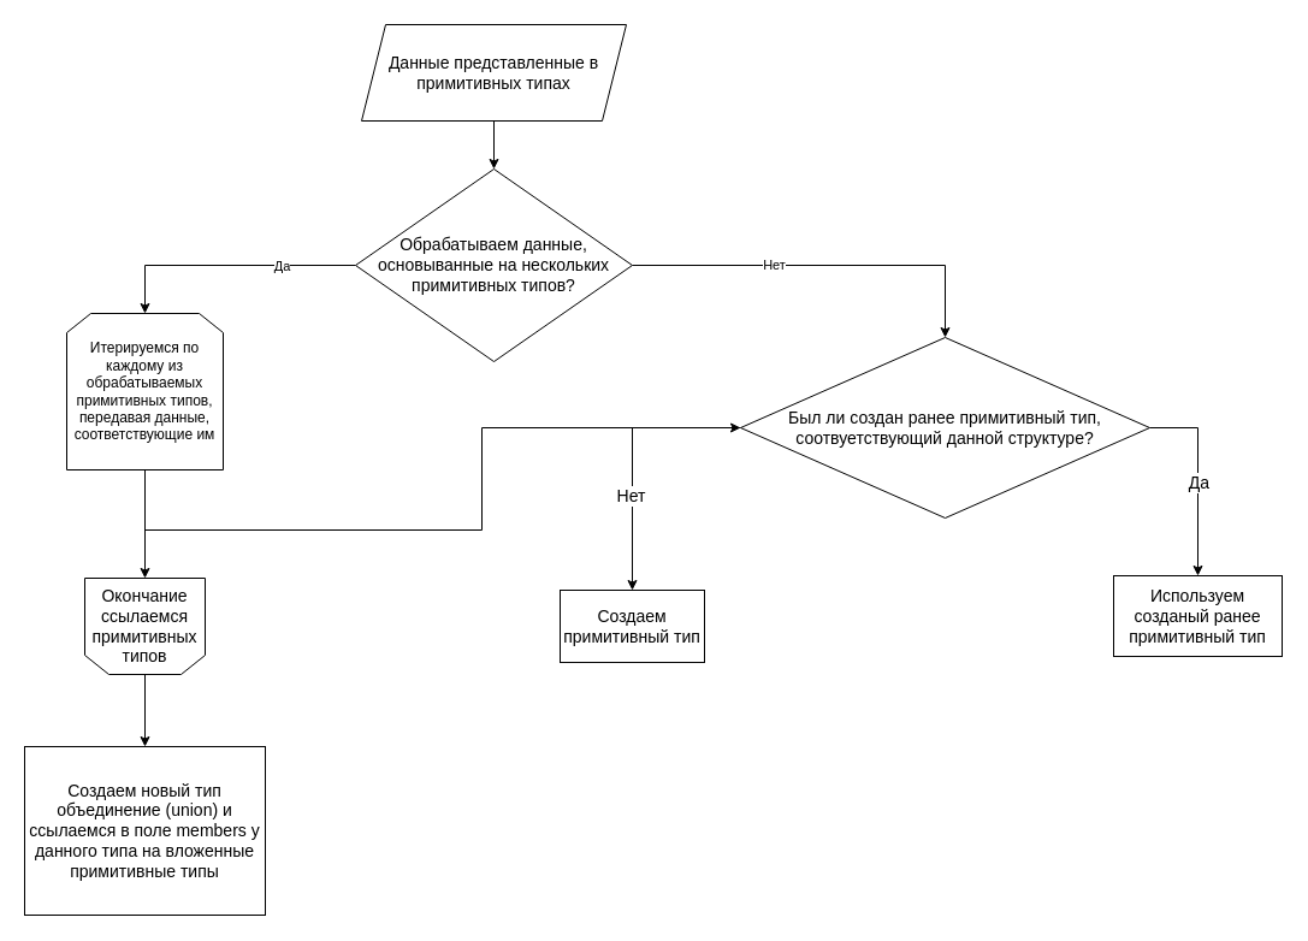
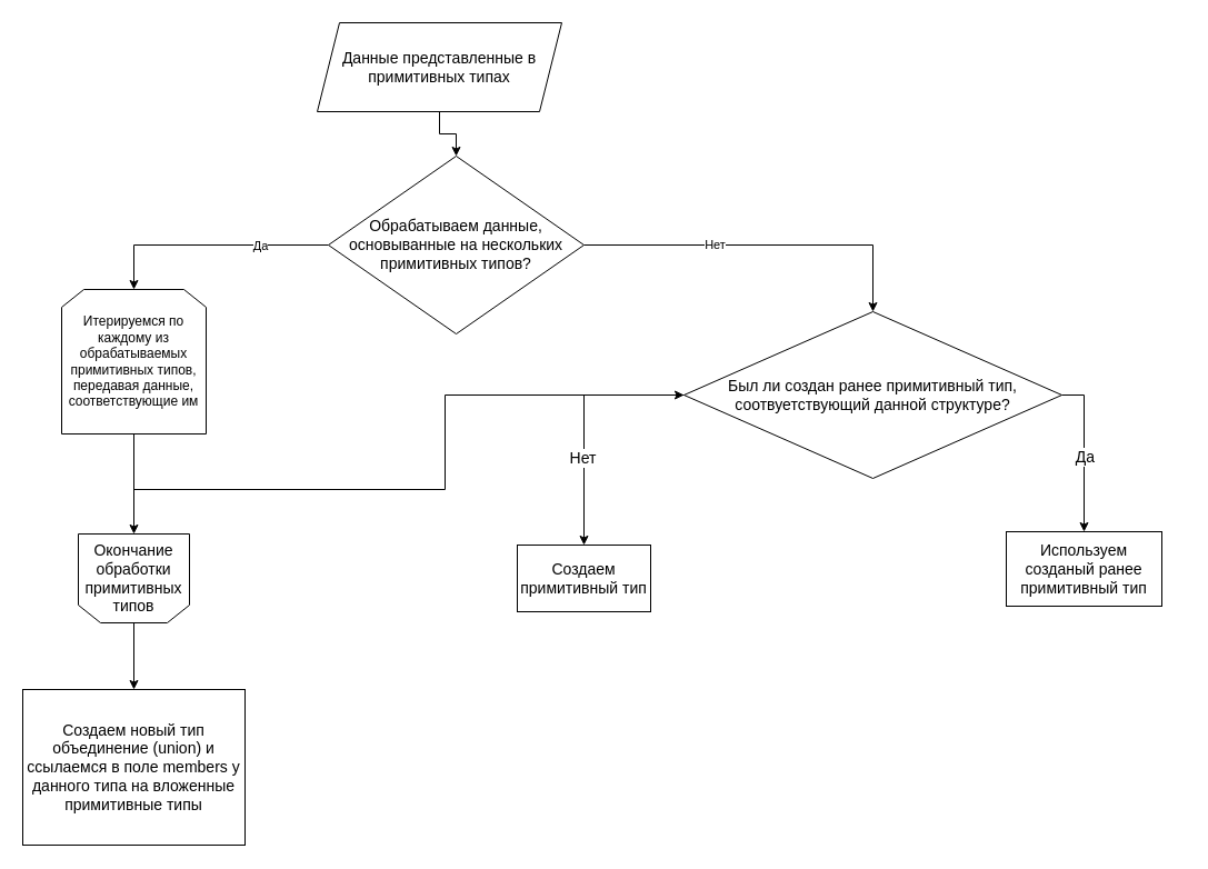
  <mxCell id="0" />
  <mxCell id="1" parent="0" />
  <mxCell id="2" style="edgeStyle=orthogonalEdgeStyle;rounded=0;orthogonalLoop=1;jettySize=auto;html=1;entryX=0.5;entryY=0;entryDx=0;entryDy=0;fontSize=14;exitX=0;exitY=0.5;exitDx=0;exitDy=0;" edge="1" parent="1" source="16" target="17"><mxGeometry relative="1" as="geometry"><mxPoint x="515" y="490" as="targetPoint" /><mxPoint x="605" y="360" as="sourcePoint" /></mxGeometry></mxCell>
  <mxCell id="3" value="Нет" style="edgeLabel;html=1;align=center;verticalAlign=middle;resizable=0;points=[];fontSize=14;" vertex="1" connectable="0" parent="2"><mxGeometry x="0.296" y="-2" relative="1" as="geometry"><mxPoint as="offset" /></mxGeometry></mxCell>
  <mxCell id="4" style="edgeStyle=orthogonalEdgeStyle;rounded=0;orthogonalLoop=1;jettySize=auto;html=1;entryX=0.5;entryY=0;entryDx=0;entryDy=0;fontSize=14;exitX=1;exitY=0.5;exitDx=0;exitDy=0;" edge="1" parent="1" source="16" target="18"><mxGeometry relative="1" as="geometry"><mxPoint x="662.5" y="640" as="sourcePoint" /><mxPoint x="985" y="465" as="targetPoint" /></mxGeometry></mxCell>
  <mxCell id="5" value="Да" style="edgeLabel;html=1;align=center;verticalAlign=middle;resizable=0;points=[];fontSize=14;" vertex="1" connectable="0" parent="4"><mxGeometry x="0.048" relative="1" as="geometry"><mxPoint as="offset" /></mxGeometry></mxCell>
  <mxCell id="6" value="" style="edgeStyle=orthogonalEdgeStyle;rounded=0;orthogonalLoop=1;jettySize=auto;html=1;entryX=0.5;entryY=0;entryDx=0;entryDy=0;fontSize=14;exitX=0;exitY=0.5;exitDx=0;exitDy=0;" edge="1" parent="1" source="12" target="15"><mxGeometry relative="1" as="geometry"><mxPoint x="230" y="340" as="sourcePoint" /><mxPoint x="160.65" y="330.668" as="targetPoint" /></mxGeometry></mxCell>
  <mxCell id="7" value="Да" style="edgeLabel;html=1;align=center;verticalAlign=middle;resizable=0;points=[];" vertex="1" connectable="0" parent="6"><mxGeometry x="-0.419" relative="1" as="geometry"><mxPoint as="offset" /></mxGeometry></mxCell>
  <mxCell id="8" style="edgeStyle=orthogonalEdgeStyle;rounded=0;orthogonalLoop=1;jettySize=auto;html=1;exitX=1;exitY=0.5;exitDx=0;exitDy=0;entryX=0.5;entryY=0;entryDx=0;entryDy=0;" edge="1" parent="1" source="12" target="16"><mxGeometry relative="1" as="geometry"><mxPoint x="332.5" y="300" as="sourcePoint" /><mxPoint x="830" y="310" as="targetPoint" /></mxGeometry></mxCell>
  <mxCell id="9" value="Нет" style="edgeLabel;html=1;align=center;verticalAlign=middle;resizable=0;points=[];" vertex="1" connectable="0" parent="8"><mxGeometry x="-0.271" y="1" relative="1" as="geometry"><mxPoint as="offset" /></mxGeometry></mxCell>
  <mxCell id="10" style="edgeStyle=orthogonalEdgeStyle;rounded=0;orthogonalLoop=1;jettySize=auto;html=1;entryX=0.5;entryY=0;entryDx=0;entryDy=0;" edge="1" parent="1" source="11" target="12"><mxGeometry relative="1" as="geometry" /></mxCell>
- <mxCell id="11" value="&lt;span style=&quot;font-size: 14px;&quot;&gt;Данные представленные в примитивных типах&lt;br&gt;&lt;/span&gt;" style="shape=parallelogram;perimeter=parallelogramPerimeter;whiteSpace=wrap;html=1;fixedSize=1;" vertex="1" parent="1"><mxGeometry x="300" y="20" width="220" height="80" as="geometry" /></mxCell>
+ <mxCell id="11" value="&lt;span style=&quot;font-size: 14px;&quot;&gt;Данные представленные в примитивных типах&lt;br&gt;&lt;/span&gt;" style="shape=parallelogram;perimeter=parallelogramPerimeter;whiteSpace=wrap;html=1;fixedSize=1;" vertex="1" parent="1"><mxGeometry x="285" y="20" width="220" height="80" as="geometry" /></mxCell>
  <mxCell id="12" value="&lt;span style=&quot;font-size: 14px;&quot;&gt;Обрабатываем данные, основыванные на нескольких примитивных типов?&lt;/span&gt;" style="rhombus;whiteSpace=wrap;html=1;" vertex="1" parent="1"><mxGeometry x="295" y="140" width="230" height="160" as="geometry" /></mxCell>
  <mxCell id="13" style="edgeStyle=orthogonalEdgeStyle;rounded=0;orthogonalLoop=1;jettySize=auto;html=1;entryX=0;entryY=0.5;entryDx=0;entryDy=0;" edge="1" parent="1" source="15" target="16"><mxGeometry relative="1" as="geometry"><Array as="points"><mxPoint x="120" y="440" /><mxPoint x="400" y="440" /><mxPoint x="400" y="355" /></Array></mxGeometry></mxCell>
  <mxCell id="14" style="edgeStyle=orthogonalEdgeStyle;rounded=0;orthogonalLoop=1;jettySize=auto;html=1;entryX=0.5;entryY=1;entryDx=0;entryDy=0;" edge="1" parent="1" source="15" target="20"><mxGeometry relative="1" as="geometry" /></mxCell>
  <mxCell id="15" value="Итерируемся по каждому из обрабатываемых примитивных типов, передавая данные, соответствующие им" style="shape=loopLimit;whiteSpace=wrap;html=1;" vertex="1" parent="1"><mxGeometry x="55" y="260" width="130" height="130" as="geometry" /></mxCell>
  <mxCell id="16" value="&lt;span style=&quot;font-size: 14px;&quot;&gt;Был ли создан ранее примитивный тип, соотвуетствующий данной структуре?&lt;/span&gt;" style="rhombus;whiteSpace=wrap;html=1;spacingLeft=20;spacingRight=20;" vertex="1" parent="1"><mxGeometry x="615" y="280" width="340" height="150" as="geometry" /></mxCell>
  <mxCell id="17" value="&lt;span style=&quot;font-size: 14px;&quot;&gt;Создаем примитивный тип&lt;/span&gt;" style="rounded=0;whiteSpace=wrap;html=1;" vertex="1" parent="1"><mxGeometry x="465" y="490" width="120" height="60" as="geometry" /></mxCell>
- <mxCell id="18" value="&lt;span style=&quot;font-size: 14px;&quot;&gt;Используем созданый ранее примитивный тип&lt;/span&gt;" style="rounded=0;whiteSpace=wrap;html=1;" vertex="1" parent="1"><mxGeometry x="925" y="478" width="140" height="67" as="geometry" /></mxCell>
+ <mxCell id="18" value="&lt;span style=&quot;font-size: 14px;&quot;&gt;Используем созданый ранее примитивный тип&lt;/span&gt;" style="rounded=0;whiteSpace=wrap;html=1;" vertex="1" parent="1"><mxGeometry x="905" y="478" width="140" height="67" as="geometry" /></mxCell>
  <mxCell id="19" style="edgeStyle=orthogonalEdgeStyle;rounded=0;orthogonalLoop=1;jettySize=auto;html=1;entryX=0.5;entryY=0;entryDx=0;entryDy=0;" edge="1" parent="1" source="20" target="21"><mxGeometry relative="1" as="geometry" /></mxCell>
- <mxCell id="20" value="&lt;span style=&quot;font-size: 14px;&quot;&gt;Окончание ссылаемся примитивных типов&lt;/span&gt;" style="shape=loopLimit;whiteSpace=wrap;html=1;direction=west;" vertex="1" parent="1"><mxGeometry x="70" y="480" width="100" height="80" as="geometry" /></mxCell>
+ <mxCell id="20" value="&lt;span style=&quot;font-size: 14px;&quot;&gt;Окончание обработки примитивных типов&lt;/span&gt;" style="shape=loopLimit;whiteSpace=wrap;html=1;direction=west;" vertex="1" parent="1"><mxGeometry x="70" y="480" width="100" height="80" as="geometry" /></mxCell>
  <mxCell id="21" value="&lt;span style=&quot;font-size: 14px;&quot;&gt;Создаем новый тип объединение (union) и ссылаемся в поле members у данного типа на вложенные примитивные типы&lt;/span&gt;" style="rounded=0;whiteSpace=wrap;html=1;" vertex="1" parent="1"><mxGeometry x="20" y="620" width="200" height="140" as="geometry" /></mxCell>
